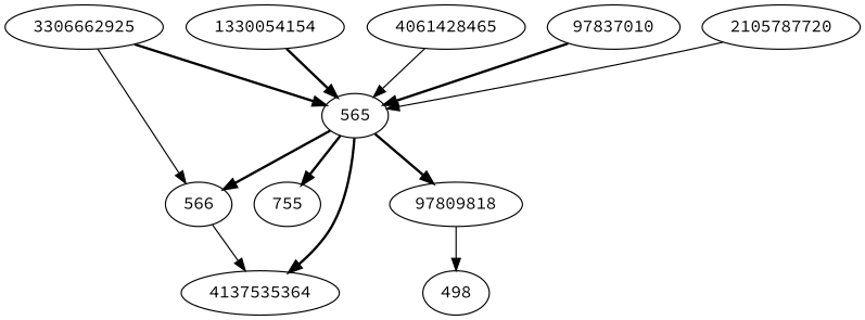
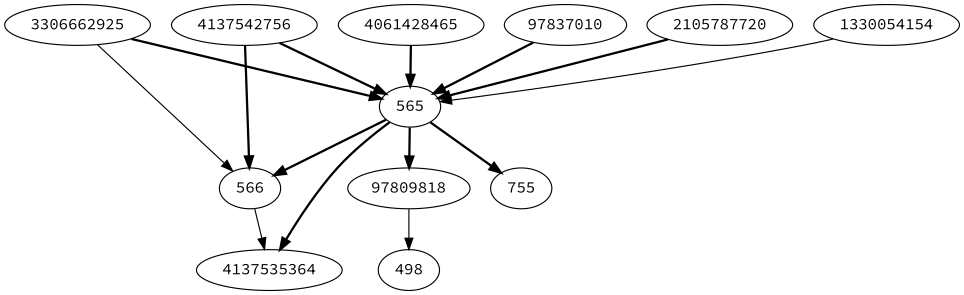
  strict digraph {
    fontname="Source Code Pro"
    node [fontname="Source Code Pro"]
    edge [fontname="Source Code Pro" style=bold]
    n1 [label=3306662925]
    565
    566
    4137535364
    n5 [label=755]
    97809818
+   4137542756
    2105787720
    1330054154
    4061428465
    97837010
    498
    n1 -> 565
    n1 -> 566 [style=solid]
    565 -> 566
    565 -> 4137535364
    565 -> n5
    565 -> 97809818
    566 -> 4137535364 [style=solid]
    97809818 -> 498 [style=solid]
-   2105787720 -> 565 [style=solid]
-   1330054154 -> 565
-   4061428465 -> 565 [style=solid]
+   4137542756 -> 565
+   4137542756 -> 566
+   2105787720 -> 565
+   1330054154 -> 565 [style=solid]
+   4061428465 -> 565
    97837010 -> 565
  }
